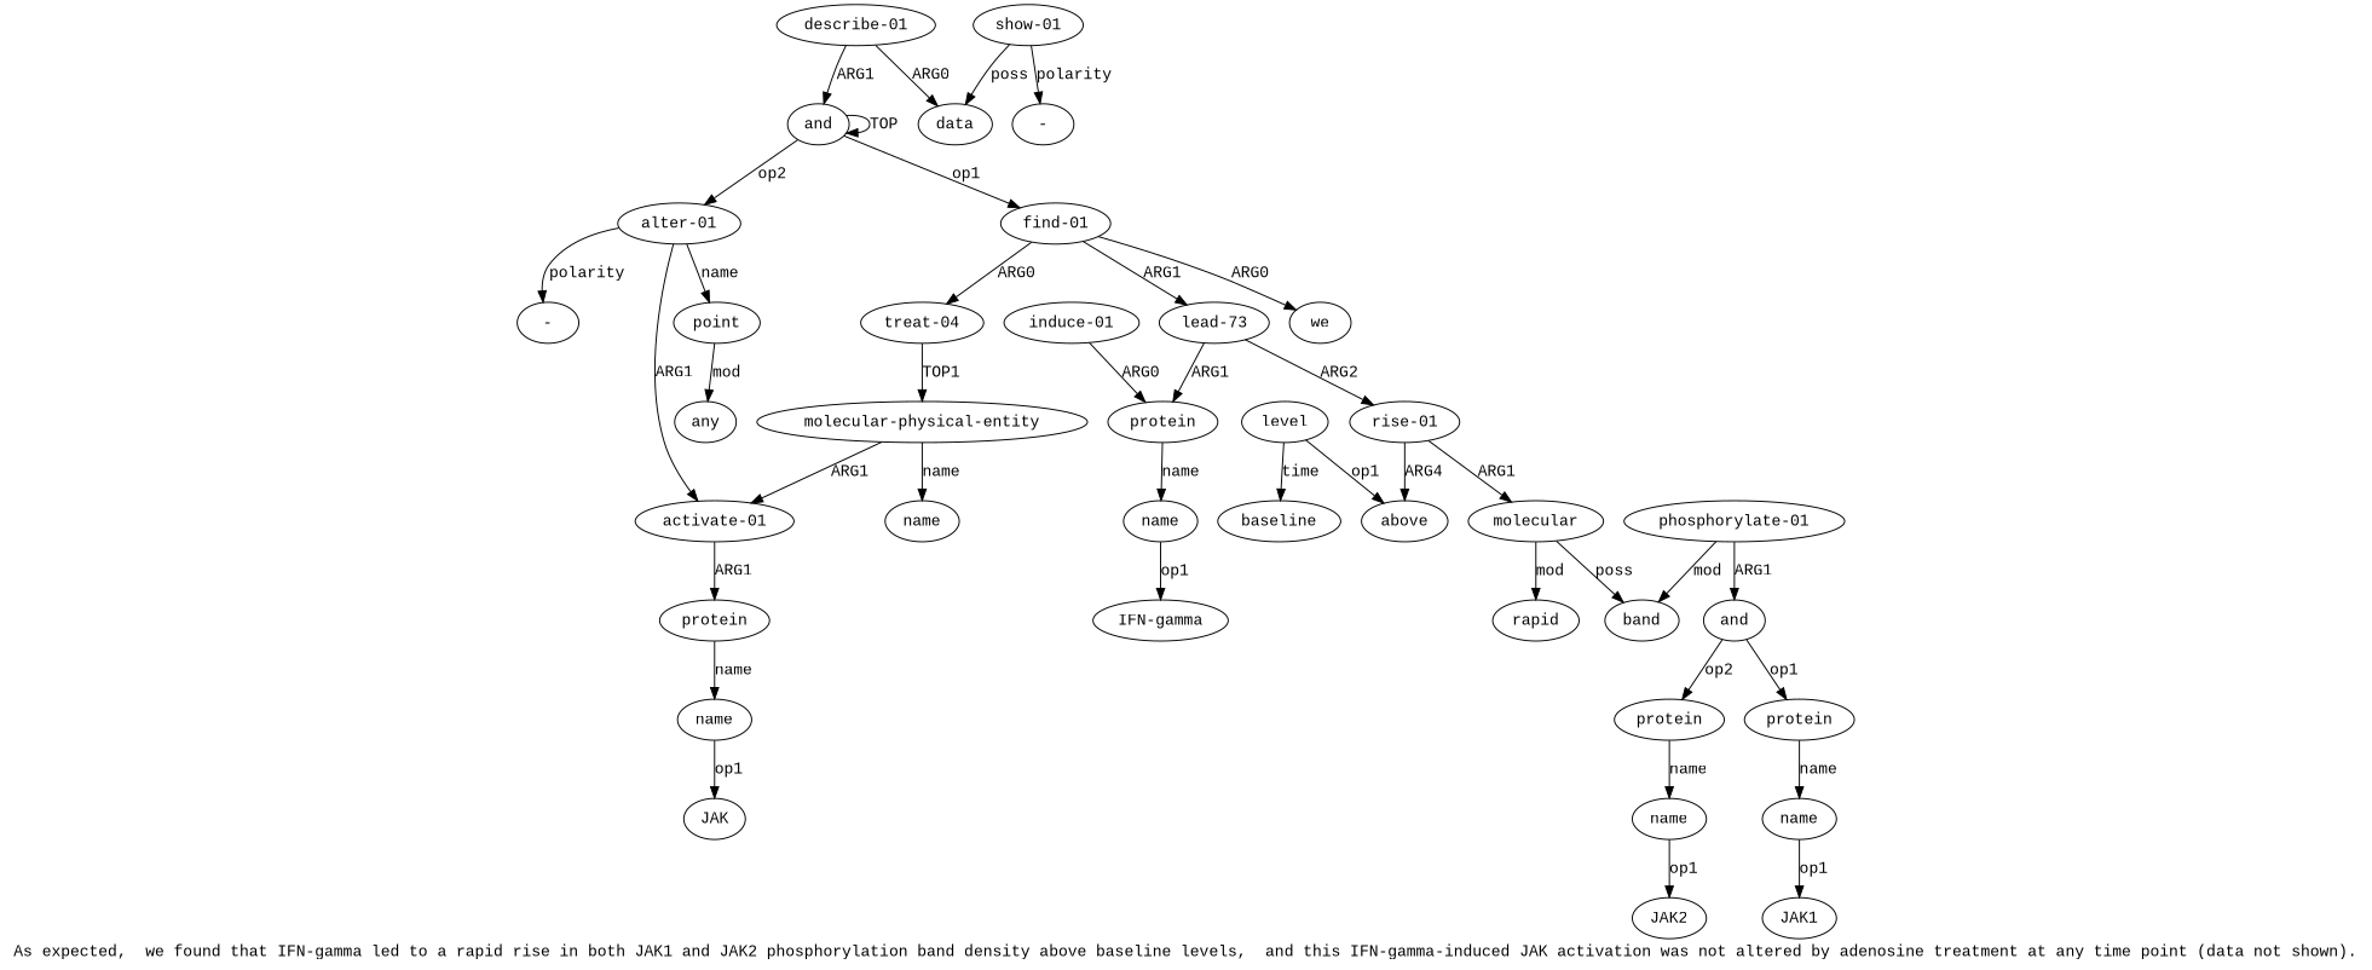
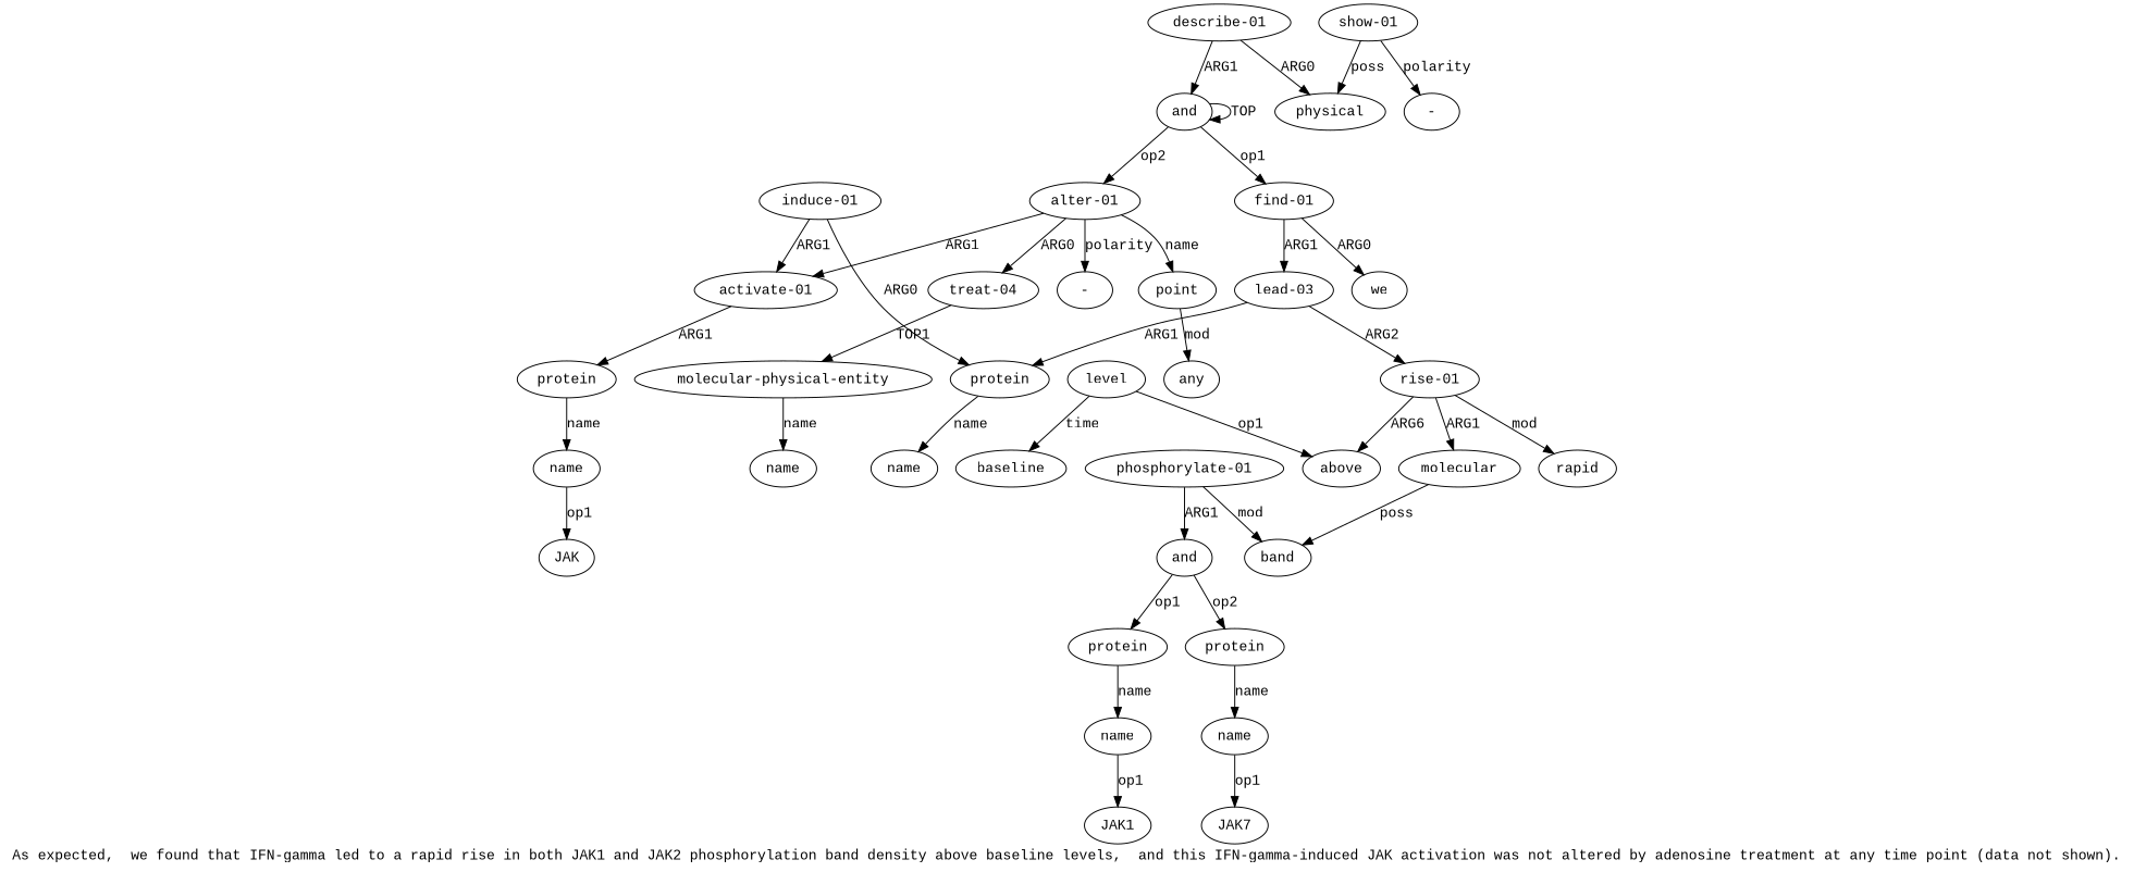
  digraph {
    fontname="Liberation Mono"
    label="As expected,  we found that IFN-gamma led to a rapid rise in both JAK1 and JAK2 phosphorylation band density above baseline levels,  and this IFN-gamma-induced JAK activation was not altered by adenosine treatment at any time point (data not shown)."
    node [color=black fontname="Liberation Mono" gold_ind=-1 gold_label=name test_ind=-1 test_label=name]
    edge [color=black fontname="Liberation Mono" gold_label=ARG1 test_label=ARG1]
    n1 [gold_ind=20 gold_label="treat-04" label="treat-04" test_ind=20 test_label="treat-04"]
    n2 [gold_ind=21 gold_label="molecular-physical-entity" label="molecular-physical-entity" test_ind=21 test_label="molecular-physical-entity"]
    n3 [gold_ind=22 label=name test_ind=22]
    n4 [gold_ind=23 gold_label="activate-01" label="activate-01" test_ind=23 test_label="activate-01"]
    n5 [gold_ind=24 gold_label=protein label=protein test_ind=24 test_label=protein]
    n6 [gold_ind=25 label=name test_ind=25]
    n7 [gold_label=JAK label=JAK test_label=JAK]
    n8 [gold_ind=26 gold_label="induce-01" label="induce-01" test_ind=26 test_label="induce-01"]
    n9 [gold_ind=4 gold_label=protein label=protein test_ind=4 test_label=protein]
    n10 [gold_ind=5 label=name test_ind=5]
-   n11 [gold_label="IFN-gamma" label="IFN-gamma" test_label="IFN-gamma"]
    n12 [gold_ind=27 gold_label=point label=point test_ind=27 test_label=point]
    n13 [gold_ind=28 gold_label=any label=any test_ind=28 test_label=any]
    n14 [gold_ind=29 gold_label="describe-01" label="describe-01" test_ind=29 test_label="describe-01"]
-   n15 [gold_ind=30 gold_label=data label=data test_ind=30 test_label=data]
+   n15 [gold_ind=30 gold_label=data label=physical test_ind=30 test_label=data]
    n16 [gold_ind=0 gold_label=and label=and test_ind=0 test_label=and]
    n17 [gold_ind=19 gold_label="alter-01" label="alter-01" test_ind=19 test_label="alter-01"]
    n18 [gold_ind=1 gold_label="find-01" label="find-01" test_ind=1 test_label="find-01"]
    n19 [gold_label="-" label="-" test_label="-"]
-   n20 [gold_ind=3 gold_label="lead-03" label="lead-73" test_ind=3 test_label="lead-03"]
+   n20 [gold_ind=3 gold_label="lead-03" label="lead-03" test_ind=3 test_label="lead-03"]
    n21 [gold_ind=2 gold_label=we label=we test_ind=2 test_label=we]
    n22 [gold_ind=31 gold_label="show-01" label="show-01" test_ind=31 test_label="show-01"]
    n23 [gold_label="-" label="-" test_label="-"]
    n24 [gold_ind=15 gold_label=above label=above test_ind=15 test_label=above]
    n25 [gold_ind=16 gold_label=level label=level test_ind=16 test_label=level]
    n26 [gold_ind=17 gold_label=baseline label=baseline test_ind=17 test_label=baseline]
    n27 [gold_ind=14 label=name test_ind=14]
-   n28 [gold_label=JAK2 label=JAK2 test_label=JAK2]
+   n28 [gold_label=JAK2 label=JAK7 test_label=JAK2]
    n29 [gold_ind=11 gold_label=protein label=protein test_ind=11 test_label=protein]
    n30 [gold_ind=12 label=name test_ind=12]
    n31 [gold_label=JAK1 label=JAK1 test_label=JAK1]
    n32 [gold_ind=10 gold_label=and label=and test_ind=10 test_label=and]
    n33 [gold_ind=13 gold_label=protein label=protein test_ind=13 test_label=protein]
    n34 [gold_ind=18 gold_label=rapid label=rapid test_ind=18 test_label=rapid]
    n35 [gold_ind=6 gold_label="rise-01" label="rise-01" test_ind=6 test_label="rise-01"]
    n36 [gold_ind=7 gold_label=density label=molecular test_ind=7 test_label=density]
    n37 [gold_ind=8 gold_label=band label=band test_ind=8 test_label=band]
    n38 [gold_ind=9 gold_label="phosphorylate-01" label="phosphorylate-01" test_ind=9 test_label="phosphorylate-01"]
    n1 -> n2 [label=TOP1]
    n2 -> n3 [gold_label=name label=name test_label=name]
    n4 -> n5 [label=ARG1]
    n5 -> n6 [gold_label=name label=name test_label=name]
    n6 -> n7 [gold_label=op1 label=op1 test_label=op1]
-   n2 -> n4 [label=ARG1]
+   n8 -> n4 [label=ARG1]
    n8 -> n9 [gold_label=ARG0 label=ARG0 test_label=ARG0]
    n9 -> n10 [gold_label=name label=name test_label=name]
-   n10 -> n11 [gold_label=op1 label=op1 test_label=op1]
    n12 -> n13 [gold_label=mod label=mod test_label=mod]
    n14 -> n15 [gold_label=ARG0 label=ARG0 test_label=ARG0]
    n14 -> n16 [label=ARG1]
    n16 -> n16 [gold_label=TOP label=TOP test_label=TOP]
    n16 -> n17 [gold_label=op2 label=op2 test_label=op2]
    n16 -> n18 [gold_label=op1 label=op1 test_label=op1]
-   n18 -> n1 [gold_label=ARG0 label=ARG0 test_label=ARG0]
+   n17 -> n1 [gold_label=ARG0 label=ARG0 test_label=ARG0]
    n17 -> n4 [label=ARG1]
    n17 -> n12 [gold_label=time label=name test_label=time]
    n17 -> n19 [gold_label=polarity label=polarity test_label=polarity]
    n18 -> n20 [label=ARG1]
    n18 -> n21 [gold_label=ARG0 label=ARG0 test_label=ARG0]
    n20 -> n9 [label=ARG1]
    n20 -> n35 [gold_label=ARG2 label=ARG2 test_label=ARG2]
    n22 -> n15 [label=poss]
    n22 -> n23 [gold_label=polarity label=polarity test_label=polarity]
    n25 -> n24 [gold_label=op1 label=op1 test_label=op1]
    n25 -> n26 [gold_label=mod label=time test_label=mod]
    n27 -> n28 [gold_label=op1 label=op1 test_label=op1]
    n29 -> n30 [gold_label=name label=name test_label=name]
    n30 -> n31 [gold_label=op1 label=op1 test_label=op1]
    n32 -> n29 [gold_label=op1 label=op1 test_label=op1]
    n32 -> n33 [gold_label=op2 label=op2 test_label=op2]
    n33 -> n27 [gold_label=name label=name test_label=name]
-   n35 -> n24 [gold_label=ARG4 label=ARG4 test_label=ARG4]
-   n36 -> n34 [gold_label=mod label=mod test_label=mod]
+   n35 -> n24 [gold_label=ARG4 label=ARG6 test_label=ARG4]
+   n35 -> n34 [gold_label=mod label=mod test_label=mod]
    n35 -> n36 [label=ARG1]
    n36 -> n37 [gold_label=poss label=poss test_label=poss]
    n38 -> n32 [label=ARG1]
    n38 -> n37 [gold_label=mod label=mod test_label=mod]
  }
